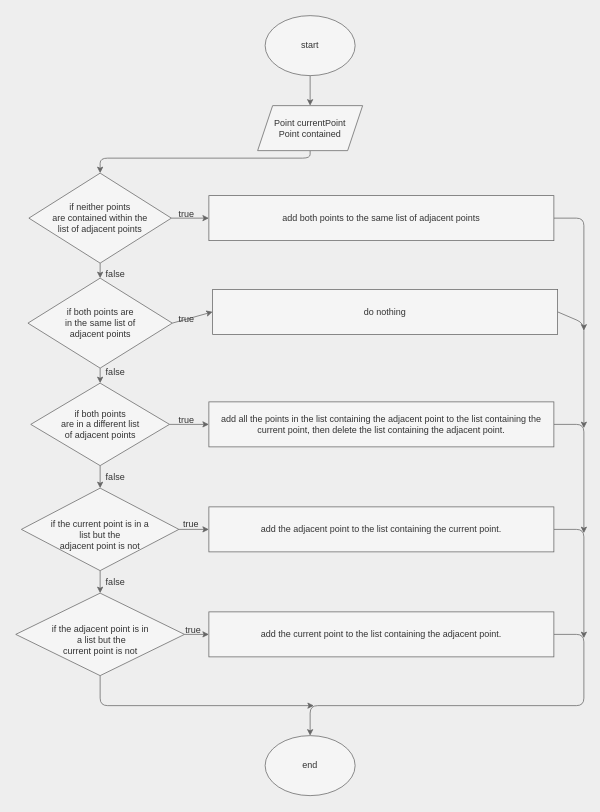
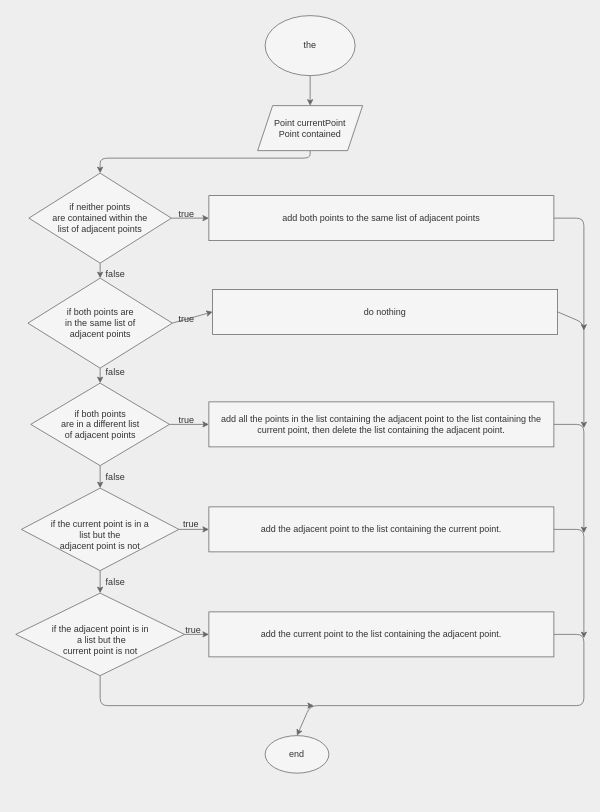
  <mxCell id="0" />
  <mxCell id="1" parent="0" />
  <mxCell id="2" style="edgeStyle=none;html=1;exitX=0.5;exitY=1;exitDx=0;exitDy=0;entryX=0.5;entryY=0;entryDx=0;entryDy=0;fillColor=#f5f5f5;strokeColor=#666666;" parent="1" source="3" edge="1"><mxGeometry relative="1" as="geometry"><mxPoint x="413" y="140" as="targetPoint" /></mxGeometry></mxCell>
- <mxCell id="3" value="start" style="ellipse;whiteSpace=wrap;html=1;fillColor=#f5f5f5;fontColor=#333333;strokeColor=#666666;" parent="1" vertex="1"><mxGeometry x="353" width="120" height="80" as="geometry" y="20" /></mxCell>
+ <mxCell id="3" value="the" style="ellipse;whiteSpace=wrap;html=1;fillColor=#f5f5f5;fontColor=#333333;strokeColor=#666666;" parent="1" vertex="1"><mxGeometry x="353" width="120" height="80" as="geometry" y="20" /></mxCell>
  <mxCell id="4" style="edgeStyle=none;html=1;exitX=0.5;exitY=1;exitDx=0;exitDy=0;entryX=0.5;entryY=0;entryDx=0;entryDy=0;fillColor=#f5f5f5;strokeColor=#666666;" parent="1" target="7" edge="1"><mxGeometry relative="1" as="geometry"><mxPoint x="413" y="200" as="sourcePoint" /><Array as="points"><mxPoint x="413" y="210" /><mxPoint x="133" y="210" /></Array></mxGeometry></mxCell>
  <mxCell id="5" style="edgeStyle=none;html=1;exitX=0.5;exitY=1;exitDx=0;exitDy=0;entryX=0.5;entryY=0;entryDx=0;entryDy=0;fillColor=#f5f5f5;strokeColor=#666666;" parent="1" source="7" target="12" edge="1"><mxGeometry relative="1" as="geometry" /></mxCell>
  <mxCell id="6" style="edgeStyle=none;html=1;exitX=1;exitY=0.5;exitDx=0;exitDy=0;entryX=0;entryY=0.5;entryDx=0;entryDy=0;fillColor=#f5f5f5;strokeColor=#666666;" parent="1" source="7" target="27" edge="1"><mxGeometry relative="1" as="geometry" /></mxCell>
  <mxCell id="7" value="if neither points &lt;br&gt;are contained within the &lt;br&gt;list of adjacent points" style="rhombus;whiteSpace=wrap;html=1;fillColor=#f5f5f5;fontColor=#333333;strokeColor=#666666;" parent="1" vertex="1"><mxGeometry x="38" y="230" width="190" height="120" as="geometry" /></mxCell>
  <mxCell id="8" value="true" style="text;html=1;align=center;verticalAlign=middle;resizable=0;points=[];autosize=1;strokeColor=none;fillColor=none;fontColor=#333333;labelBackgroundColor=none;" parent="1" vertex="1"><mxGeometry x="228" y="270" width="40" height="30" as="geometry" /></mxCell>
  <mxCell id="9" value="false" style="text;html=1;align=center;verticalAlign=middle;resizable=0;points=[];autosize=1;strokeColor=none;fillColor=none;fontColor=#333333;" parent="1" vertex="1"><mxGeometry x="128" y="350" width="50" height="30" as="geometry" /></mxCell>
  <mxCell id="10" style="edgeStyle=none;html=1;exitX=0.5;exitY=1;exitDx=0;exitDy=0;entryX=0.5;entryY=0;entryDx=0;entryDy=0;fillColor=#f5f5f5;strokeColor=#666666;" parent="1" source="12" target="15" edge="1"><mxGeometry relative="1" as="geometry" /></mxCell>
  <mxCell id="11" style="edgeStyle=none;html=1;exitX=1;exitY=0.5;exitDx=0;exitDy=0;entryX=0;entryY=0.5;entryDx=0;entryDy=0;fillColor=#f5f5f5;strokeColor=#666666;" parent="1" source="12" target="29" edge="1"><mxGeometry relative="1" as="geometry" /></mxCell>
  <mxCell id="12" value="if both points are &lt;br&gt;in the same list of &lt;br&gt;adjacent points" style="rhombus;whiteSpace=wrap;html=1;fillColor=#f5f5f5;fontColor=#333333;strokeColor=#666666;" parent="1" vertex="1"><mxGeometry x="36.75" y="370" width="192.5" height="120" as="geometry" /></mxCell>
  <mxCell id="13" style="edgeStyle=none;html=1;exitX=0.5;exitY=1;exitDx=0;exitDy=0;entryX=0.5;entryY=0;entryDx=0;entryDy=0;fillColor=#f5f5f5;strokeColor=#666666;" parent="1" source="15" target="18" edge="1"><mxGeometry relative="1" as="geometry" /></mxCell>
  <mxCell id="14" style="edgeStyle=none;html=1;exitX=1;exitY=0.5;exitDx=0;exitDy=0;entryX=0;entryY=0.5;entryDx=0;entryDy=0;fillColor=#f5f5f5;strokeColor=#666666;" parent="1" source="15" target="31" edge="1"><mxGeometry relative="1" as="geometry" /></mxCell>
  <mxCell id="15" value="if both points &lt;br&gt;are in a different list &lt;br&gt;of adjacent points" style="rhombus;whiteSpace=wrap;html=1;fillColor=#f5f5f5;fontColor=#333333;strokeColor=#666666;" parent="1" vertex="1"><mxGeometry x="40.5" y="510" width="185" height="110" as="geometry" /></mxCell>
  <mxCell id="16" style="edgeStyle=none;html=1;exitX=0.5;exitY=1;exitDx=0;exitDy=0;entryX=0.5;entryY=0;entryDx=0;entryDy=0;fillColor=#f5f5f5;strokeColor=#666666;" parent="1" source="18" target="21" edge="1"><mxGeometry relative="1" as="geometry" /></mxCell>
  <mxCell id="17" style="edgeStyle=none;html=1;exitX=1;exitY=0.5;exitDx=0;exitDy=0;entryX=0;entryY=0.5;entryDx=0;entryDy=0;fillColor=#f5f5f5;strokeColor=#666666;" parent="1" source="18" target="33" edge="1"><mxGeometry relative="1" as="geometry" /></mxCell>
  <mxCell id="18" value="&lt;br&gt;if the current point is in a &lt;br&gt;list but the &lt;br&gt;adjacent point is not" style="rhombus;whiteSpace=wrap;html=1;fillColor=#f5f5f5;fontColor=#333333;strokeColor=#666666;" parent="1" vertex="1"><mxGeometry x="28" y="650" width="210" height="110" as="geometry" /></mxCell>
  <mxCell id="19" style="edgeStyle=none;html=1;exitX=1;exitY=0.5;exitDx=0;exitDy=0;entryX=0;entryY=0.5;entryDx=0;entryDy=0;fillColor=#f5f5f5;strokeColor=#666666;" parent="1" source="21" target="35" edge="1"><mxGeometry relative="1" as="geometry" /></mxCell>
  <mxCell id="20" style="edgeStyle=none;html=1;exitX=0.5;exitY=1;exitDx=0;exitDy=0;fillColor=#f5f5f5;strokeColor=#666666;" parent="1" source="21" edge="1"><mxGeometry relative="1" as="geometry"><mxPoint x="418" y="940" as="targetPoint" /><Array as="points"><mxPoint x="133" y="940" /></Array></mxGeometry></mxCell>
  <mxCell id="21" value="&lt;br&gt;if the adjacent point is in&lt;br&gt;&amp;nbsp;a list but the &lt;br&gt;current point is not" style="rhombus;whiteSpace=wrap;html=1;fillColor=#f5f5f5;fontColor=#333333;strokeColor=#666666;" parent="1" vertex="1"><mxGeometry x="20.5" y="790" width="225" height="110" as="geometry" /></mxCell>
  <mxCell id="22" value="false" style="text;html=1;align=center;verticalAlign=middle;resizable=0;points=[];autosize=1;strokeColor=none;fillColor=none;fontColor=#333333;" parent="1" vertex="1"><mxGeometry x="128" y="480" width="50" height="30" as="geometry" /></mxCell>
  <mxCell id="23" value="false" style="text;html=1;align=center;verticalAlign=middle;resizable=0;points=[];autosize=1;strokeColor=none;fillColor=none;fontColor=#333333;" parent="1" vertex="1"><mxGeometry x="128" y="620" width="50" height="30" as="geometry" /></mxCell>
  <mxCell id="24" value="false" style="text;html=1;align=center;verticalAlign=middle;resizable=0;points=[];autosize=1;strokeColor=none;fillColor=none;fontColor=#333333;" parent="1" vertex="1"><mxGeometry x="128" y="760" width="50" height="30" as="geometry" /></mxCell>
  <mxCell id="25" value="Point currentPoint&lt;br&gt;Point contained" style="shape=parallelogram;perimeter=parallelogramPerimeter;whiteSpace=wrap;html=1;fixedSize=1;fillColor=#f5f5f5;fontColor=#333333;strokeColor=#666666;" parent="1" vertex="1"><mxGeometry x="343" y="140" width="140" height="60" as="geometry" /></mxCell>
  <mxCell id="26" style="edgeStyle=none;html=1;exitX=1;exitY=0.5;exitDx=0;exitDy=0;fillColor=#f5f5f5;strokeColor=#666666;" parent="1" source="27" edge="1"><mxGeometry relative="1" as="geometry"><mxPoint x="778" y="440" as="targetPoint" /><Array as="points"><mxPoint x="778" y="290" /></Array></mxGeometry></mxCell>
  <mxCell id="27" value="add both points to the same list of adjacent points" style="rounded=0;whiteSpace=wrap;html=1;fillColor=#f5f5f5;fontColor=#333333;strokeColor=#666666;" parent="1" vertex="1"><mxGeometry x="278" y="260" width="460" height="60" as="geometry" /></mxCell>
  <mxCell id="28" style="edgeStyle=none;html=1;exitX=1;exitY=0.5;exitDx=0;exitDy=0;fillColor=#f5f5f5;strokeColor=#666666;" parent="1" source="29" edge="1"><mxGeometry relative="1" as="geometry"><mxPoint x="778" y="570" as="targetPoint" /><Array as="points"><mxPoint x="778" y="430" /></Array></mxGeometry></mxCell>
  <mxCell id="29" value="do nothing" style="rounded=0;whiteSpace=wrap;html=1;fillColor=#f5f5f5;fontColor=#333333;strokeColor=#666666;" parent="1" vertex="1"><mxGeometry x="283" y="385" width="460" height="60" as="geometry" /></mxCell>
  <mxCell id="30" style="edgeStyle=none;html=1;exitX=1;exitY=0.5;exitDx=0;exitDy=0;fillColor=#f5f5f5;strokeColor=#666666;" parent="1" source="31" edge="1"><mxGeometry relative="1" as="geometry"><mxPoint x="778" y="710" as="targetPoint" /><Array as="points"><mxPoint x="778" y="565" /></Array></mxGeometry></mxCell>
  <mxCell id="31" value="add all the points in the list containing the adjacent point to the list containing the current point, then delete the list containing the adjacent point." style="rounded=0;whiteSpace=wrap;html=1;fillColor=#f5f5f5;fontColor=#333333;strokeColor=#666666;" parent="1" vertex="1"><mxGeometry x="278" y="535" width="460" height="60" as="geometry" /></mxCell>
  <mxCell id="32" style="edgeStyle=none;html=1;exitX=1;exitY=0.5;exitDx=0;exitDy=0;fillColor=#f5f5f5;strokeColor=#666666;" parent="1" source="33" edge="1"><mxGeometry relative="1" as="geometry"><mxPoint x="778" y="850" as="targetPoint" /><Array as="points"><mxPoint x="778" y="705" /></Array></mxGeometry></mxCell>
  <mxCell id="33" value="add the adjacent point to the list containing the current point." style="rounded=0;whiteSpace=wrap;html=1;fillColor=#f5f5f5;fontColor=#333333;strokeColor=#666666;" parent="1" vertex="1"><mxGeometry x="278" y="675" width="460" height="60" as="geometry" /></mxCell>
  <mxCell id="34" style="edgeStyle=none;html=1;exitX=1;exitY=0.5;exitDx=0;exitDy=0;entryX=0.5;entryY=0;entryDx=0;entryDy=0;fillColor=#f5f5f5;strokeColor=#666666;" parent="1" source="35" target="40" edge="1"><mxGeometry relative="1" as="geometry"><Array as="points"><mxPoint x="778" y="845" /><mxPoint x="778" y="940" /><mxPoint x="413" y="940" /></Array></mxGeometry></mxCell>
  <mxCell id="35" value="add the current point to the list containing the adjacent point." style="rounded=0;whiteSpace=wrap;html=1;fillColor=#f5f5f5;fontColor=#333333;strokeColor=#666666;" parent="1" vertex="1"><mxGeometry x="278" y="815" width="460" height="60" as="geometry" /></mxCell>
  <mxCell id="36" value="true" style="text;html=1;align=center;verticalAlign=middle;resizable=0;points=[];autosize=1;strokeColor=none;fillColor=none;fontColor=#333333;" parent="1" vertex="1"><mxGeometry x="228" y="410" width="40" height="30" as="geometry" /></mxCell>
  <mxCell id="37" value="true" style="text;html=1;align=center;verticalAlign=middle;resizable=0;points=[];autosize=1;strokeColor=none;fillColor=none;fontColor=#333333;" parent="1" vertex="1"><mxGeometry x="228" y="544" width="40" height="30" as="geometry" /></mxCell>
  <mxCell id="38" value="true" style="text;html=1;align=center;verticalAlign=middle;resizable=0;points=[];autosize=1;strokeColor=none;fillColor=none;fontColor=#333333;" parent="1" vertex="1"><mxGeometry x="234" y="683" width="40" height="30" as="geometry" /></mxCell>
  <mxCell id="39" value="true" style="text;html=1;align=center;verticalAlign=middle;resizable=0;points=[];autosize=1;strokeColor=none;fillColor=none;fontColor=#333333;" parent="1" vertex="1"><mxGeometry x="237" y="824" width="40" height="30" as="geometry" /></mxCell>
- <mxCell id="40" value="end" style="ellipse;whiteSpace=wrap;html=1;fillColor=#f5f5f5;fontColor=#333333;strokeColor=#666666;" parent="1" vertex="1"><mxGeometry x="353" y="980" width="120" height="80" as="geometry" /></mxCell>
+ <mxCell id="40" value="end" style="ellipse;whiteSpace=wrap;html=1;fillColor=#f5f5f5;fontColor=#333333;strokeColor=#666666;" parent="1" vertex="1"><mxGeometry x="353" y="980" width="85" height="50" as="geometry" /></mxCell>
